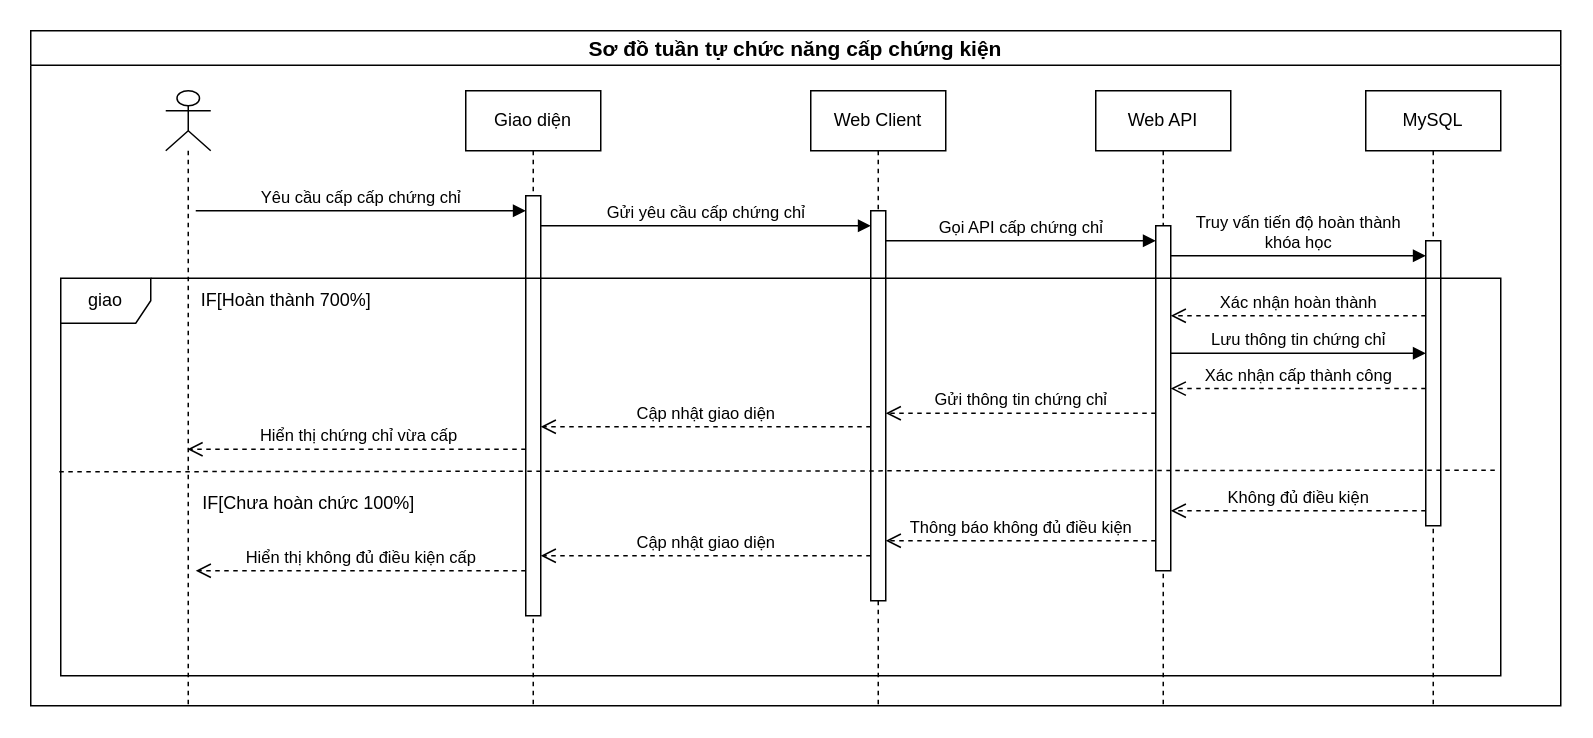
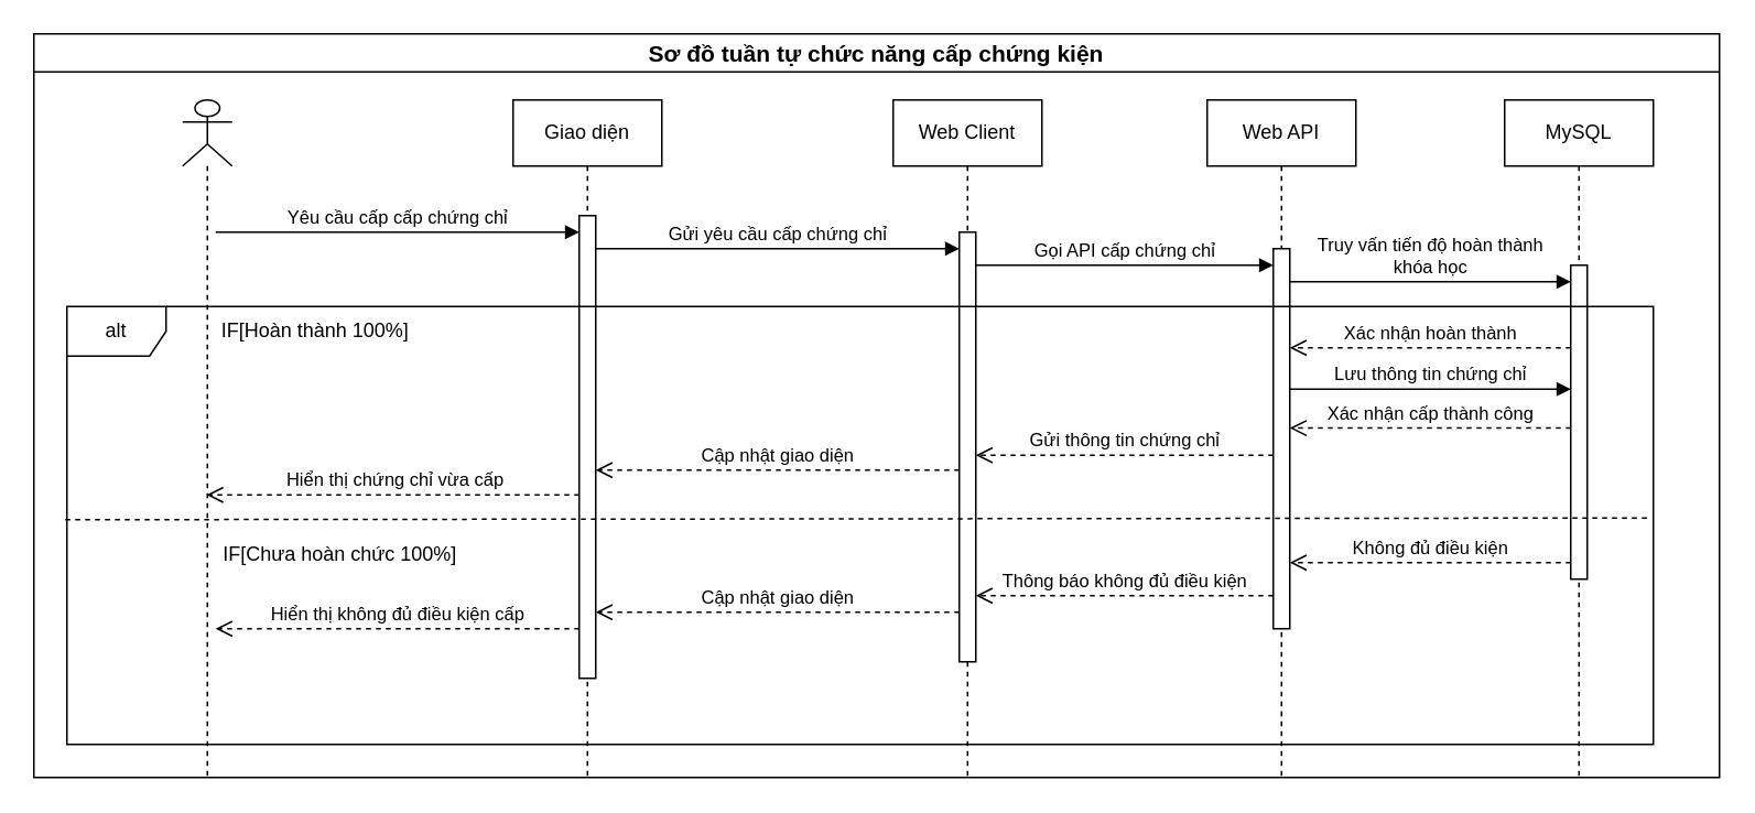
  <mxCell id="0" />
  <mxCell id="1" parent="0" />
  <mxCell id="2" value="Sơ đồ tuần tự chức năng cấp chứng kiện" style="swimlane;whiteSpace=wrap;html=1;startSize=23;fontSize=14;" vertex="1" parent="1"><mxGeometry x="20" y="20" width="1020" height="450" as="geometry" /></mxCell>
  <mxCell id="3" value="" style="shape=umlLifeline;perimeter=lifelinePerimeter;whiteSpace=wrap;html=1;container=1;dropTarget=0;collapsible=0;recursiveResize=0;outlineConnect=0;portConstraint=eastwest;newEdgeStyle={&quot;curved&quot;:0,&quot;rounded&quot;:0};participant=umlActor;" vertex="1" parent="2"><mxGeometry x="90" y="40" width="30" height="410" as="geometry" /></mxCell>
  <mxCell id="4" value="Giao diện" style="shape=umlLifeline;perimeter=lifelinePerimeter;whiteSpace=wrap;html=1;container=1;dropTarget=0;collapsible=0;recursiveResize=0;outlineConnect=0;portConstraint=eastwest;newEdgeStyle={&quot;curved&quot;:0,&quot;rounded&quot;:0};" vertex="1" parent="2"><mxGeometry x="290" y="40" width="90" height="410" as="geometry" /></mxCell>
  <mxCell id="5" value="" style="html=1;points=[[0,0,0,0,5],[0,1,0,0,-5],[1,0,0,0,5],[1,1,0,0,-5]];perimeter=orthogonalPerimeter;outlineConnect=0;targetShapes=umlLifeline;portConstraint=eastwest;newEdgeStyle={&quot;curved&quot;:0,&quot;rounded&quot;:0};" vertex="1" parent="4"><mxGeometry x="40" y="70" width="10" height="280" as="geometry" /></mxCell>
  <mxCell id="6" value="Web Client" style="shape=umlLifeline;perimeter=lifelinePerimeter;whiteSpace=wrap;html=1;container=1;dropTarget=0;collapsible=0;recursiveResize=0;outlineConnect=0;portConstraint=eastwest;newEdgeStyle={&quot;curved&quot;:0,&quot;rounded&quot;:0};" vertex="1" parent="2"><mxGeometry x="520" y="40" width="90" height="410" as="geometry" /></mxCell>
  <mxCell id="7" value="&lt;span style=&quot;color: rgba(0, 0, 0, 0); font-family: monospace; font-size: 0px; text-align: start;&quot;&gt;%3CmxGraphModel%3E%3Croot%3E%3CmxCell%20id%3D%220%22%2F%3E%3CmxCell%20id%3D%221%22%20parent%3D%220%22%2F%3E%3CmxCell%20id%3D%222%22%20value%3D%22G%E1%BB%8Di%20API%20t%C3%ACm%20ki%E1%BA%BFm%20d%E1%BB%AF%20li%E1%BB%87u%22%20style%3D%22html%3D1%3BverticalAlign%3Dbottom%3BendArrow%3Dblock%3Bcurved%3D0%3Brounded%3D0%3B%22%20edge%3D%221%22%20parent%3D%221%22%3E%3CmxGeometry%20width%3D%2280%22%20relative%3D%221%22%20as%3D%22geometry%22%3E%3CmxPoint%20x%3D%22360%22%20y%3D%22730%22%20as%3D%22sourcePoint%22%2F%3E%3CmxPoint%20x%3D%22580%22%20y%3D%22730%22%20as%3D%22targetPoint%22%2F%3E%3C%2FmxGeometry%3E%3C%2FmxCell%3E%3C%2Froot%3E%3C%2FmxGraphModel%3E&lt;/span&gt;" style="html=1;points=[[0,0,0,0,5],[0,1,0,0,-5],[1,0,0,0,5],[1,1,0,0,-5]];perimeter=orthogonalPerimeter;outlineConnect=0;targetShapes=umlLifeline;portConstraint=eastwest;newEdgeStyle={&quot;curved&quot;:0,&quot;rounded&quot;:0};" vertex="1" parent="6"><mxGeometry x="40" y="80" width="10" height="260" as="geometry" /></mxCell>
  <mxCell id="8" value="Web API" style="shape=umlLifeline;perimeter=lifelinePerimeter;whiteSpace=wrap;html=1;container=1;dropTarget=0;collapsible=0;recursiveResize=0;outlineConnect=0;portConstraint=eastwest;newEdgeStyle={&quot;curved&quot;:0,&quot;rounded&quot;:0};" vertex="1" parent="2"><mxGeometry x="710" y="40" width="90" height="410" as="geometry" /></mxCell>
  <mxCell id="9" value="" style="html=1;points=[[0,0,0,0,5],[0,1,0,0,-5],[1,0,0,0,5],[1,1,0,0,-5]];perimeter=orthogonalPerimeter;outlineConnect=0;targetShapes=umlLifeline;portConstraint=eastwest;newEdgeStyle={&quot;curved&quot;:0,&quot;rounded&quot;:0};" vertex="1" parent="8"><mxGeometry x="40" y="90" width="10" height="230" as="geometry" /></mxCell>
  <mxCell id="10" value="Yêu cầu cấp cấp chứng chỉ" style="html=1;verticalAlign=bottom;endArrow=block;curved=0;rounded=0;" edge="1" parent="2"><mxGeometry width="80" relative="1" as="geometry"><mxPoint x="110" y="120" as="sourcePoint" /><mxPoint x="330" y="120" as="targetPoint" /></mxGeometry></mxCell>
  <mxCell id="11" value="Gửi yêu cầu cấp chứng chỉ" style="html=1;verticalAlign=bottom;endArrow=block;curved=0;rounded=0;" edge="1" parent="2"><mxGeometry width="80" relative="1" as="geometry"><mxPoint x="340" y="130" as="sourcePoint" /><mxPoint x="560" y="130" as="targetPoint" /></mxGeometry></mxCell>
  <mxCell id="12" value="Gọi API cấp chứng chỉ" style="html=1;verticalAlign=bottom;endArrow=block;curved=0;rounded=0;" edge="1" parent="2" target="9"><mxGeometry width="80" relative="1" as="geometry"><mxPoint x="570" y="140" as="sourcePoint" /><mxPoint x="730" y="140" as="targetPoint" /><mxPoint as="offset" /></mxGeometry></mxCell>
  <mxCell id="13" value="MySQL" style="shape=umlLifeline;perimeter=lifelinePerimeter;whiteSpace=wrap;html=1;container=1;dropTarget=0;collapsible=0;recursiveResize=0;outlineConnect=0;portConstraint=eastwest;newEdgeStyle={&quot;curved&quot;:0,&quot;rounded&quot;:0};" vertex="1" parent="2"><mxGeometry x="890" y="40" width="90" height="410" as="geometry" /></mxCell>
  <mxCell id="14" value="" style="html=1;points=[[0,0,0,0,5],[0,1,0,0,-5],[1,0,0,0,5],[1,1,0,0,-5]];perimeter=orthogonalPerimeter;outlineConnect=0;targetShapes=umlLifeline;portConstraint=eastwest;newEdgeStyle={&quot;curved&quot;:0,&quot;rounded&quot;:0};" vertex="1" parent="13"><mxGeometry x="40" y="100" width="10" height="190" as="geometry" /></mxCell>
  <mxCell id="15" value="Truy vấn tiến độ hoàn thành &lt;br&gt;khóa học" style="html=1;verticalAlign=bottom;endArrow=block;curved=0;rounded=0;" edge="1" parent="2" target="14"><mxGeometry width="80" relative="1" as="geometry"><mxPoint x="760" y="150" as="sourcePoint" /><mxPoint x="840" y="150" as="targetPoint" /><mxPoint as="offset" /></mxGeometry></mxCell>
  <mxCell id="16" value="Xác nhận hoàn thành" style="html=1;verticalAlign=bottom;endArrow=open;dashed=1;endSize=8;curved=0;rounded=0;" edge="1" parent="2"><mxGeometry relative="1" as="geometry"><mxPoint x="930" y="190" as="sourcePoint" /><mxPoint x="760" y="190" as="targetPoint" /></mxGeometry></mxCell>
  <mxCell id="17" value="Gửi thông tin chứng chỉ" style="html=1;verticalAlign=bottom;endArrow=open;dashed=1;endSize=8;curved=0;rounded=0;" edge="1" parent="2"><mxGeometry relative="1" as="geometry"><mxPoint x="750" y="255" as="sourcePoint" /><mxPoint x="570" y="255" as="targetPoint" /><mxPoint as="offset" /></mxGeometry></mxCell>
  <mxCell id="18" value="Cập nhật giao diện" style="html=1;verticalAlign=bottom;endArrow=open;dashed=1;endSize=8;curved=0;rounded=0;" edge="1" parent="2"><mxGeometry x="0.003" relative="1" as="geometry"><mxPoint x="560" y="264" as="sourcePoint" /><mxPoint x="340" y="264" as="targetPoint" /><mxPoint as="offset" /></mxGeometry></mxCell>
  <mxCell id="19" value="&amp;nbsp;Hiển thị chứng chỉ vừa cấp" style="html=1;verticalAlign=bottom;endArrow=open;dashed=1;endSize=8;curved=0;rounded=0;" edge="1" parent="2"><mxGeometry relative="1" as="geometry"><mxPoint x="330" y="279" as="sourcePoint" /><mxPoint x="104.5" y="279" as="targetPoint" /></mxGeometry></mxCell>
- <mxCell id="20" value="giao" style="shape=umlFrame;whiteSpace=wrap;html=1;pointerEvents=0;" vertex="1" parent="2"><mxGeometry x="20" y="165" width="960" height="265" as="geometry" /></mxCell>
+ <mxCell id="20" value="alt" style="shape=umlFrame;whiteSpace=wrap;html=1;pointerEvents=0;" vertex="1" parent="2"><mxGeometry x="20" y="165" width="960" height="265" as="geometry" /></mxCell>
  <mxCell id="21" value="" style="endArrow=none;dashed=1;html=1;rounded=0;exitX=-0.001;exitY=0.585;exitDx=0;exitDy=0;exitPerimeter=0;entryX=0.999;entryY=0.581;entryDx=0;entryDy=0;entryPerimeter=0;" edge="1" parent="2"><mxGeometry width="50" height="50" relative="1" as="geometry"><mxPoint x="19.04" y="294.025" as="sourcePoint" /><mxPoint x="979.04" y="292.965" as="targetPoint" /></mxGeometry></mxCell>
  <mxCell id="22" value="IF[Chưa hoàn chức 100%]" style="text;html=1;align=center;verticalAlign=middle;resizable=0;points=[];autosize=1;strokeColor=none;fillColor=none;" vertex="1" parent="2"><mxGeometry x="100" y="300" width="170" height="30" as="geometry" /></mxCell>
  <mxCell id="23" value="Lưu thông tin chứng chỉ" style="html=1;verticalAlign=bottom;endArrow=block;curved=0;rounded=0;" edge="1" parent="2"><mxGeometry width="80" relative="1" as="geometry"><mxPoint x="760" y="215" as="sourcePoint" /><mxPoint x="930" y="215" as="targetPoint" /><mxPoint as="offset" /></mxGeometry></mxCell>
  <mxCell id="24" value="Xác nhận cấp thành công" style="html=1;verticalAlign=bottom;endArrow=open;dashed=1;endSize=8;curved=0;rounded=0;" edge="1" parent="2"><mxGeometry relative="1" as="geometry"><mxPoint x="930" y="238.58" as="sourcePoint" /><mxPoint x="760" y="238.58" as="targetPoint" /></mxGeometry></mxCell>
- <mxCell id="25" value="IF[Hoàn thành 700%]" style="text;html=1;align=center;verticalAlign=middle;resizable=0;points=[];autosize=1;strokeColor=none;fillColor=none;" vertex="1" parent="2"><mxGeometry x="100" y="165" width="140" height="30" as="geometry" /></mxCell>
+ <mxCell id="25" value="IF[Hoàn thành 100%]" style="text;html=1;align=center;verticalAlign=middle;resizable=0;points=[];autosize=1;strokeColor=none;fillColor=none;" vertex="1" parent="2"><mxGeometry x="100" y="165" width="140" height="30" as="geometry" /></mxCell>
  <mxCell id="26" value="Không đủ điều kiện" style="html=1;verticalAlign=bottom;endArrow=open;dashed=1;endSize=8;curved=0;rounded=0;" edge="1" parent="2"><mxGeometry relative="1" as="geometry"><mxPoint x="930" y="320" as="sourcePoint" /><mxPoint x="760" y="320" as="targetPoint" /></mxGeometry></mxCell>
  <mxCell id="27" value="Thông báo không đủ điều kiện" style="html=1;verticalAlign=bottom;endArrow=open;dashed=1;endSize=8;curved=0;rounded=0;" edge="1" parent="2"><mxGeometry relative="1" as="geometry"><mxPoint x="750" y="340" as="sourcePoint" /><mxPoint x="570" y="340" as="targetPoint" /><mxPoint as="offset" /></mxGeometry></mxCell>
  <mxCell id="28" value="Cập nhật giao diện" style="html=1;verticalAlign=bottom;endArrow=open;dashed=1;endSize=8;curved=0;rounded=0;" edge="1" parent="2"><mxGeometry x="0.003" relative="1" as="geometry"><mxPoint x="560" y="350" as="sourcePoint" /><mxPoint x="340" y="350" as="targetPoint" /><mxPoint as="offset" /></mxGeometry></mxCell>
  <mxCell id="29" value="Hiển thị không đủ điều kiện cấp" style="html=1;verticalAlign=bottom;endArrow=open;dashed=1;endSize=8;curved=0;rounded=0;" edge="1" parent="2"><mxGeometry x="0.003" relative="1" as="geometry"><mxPoint x="330" y="360" as="sourcePoint" /><mxPoint x="110" y="360" as="targetPoint" /><mxPoint as="offset" /></mxGeometry></mxCell>
